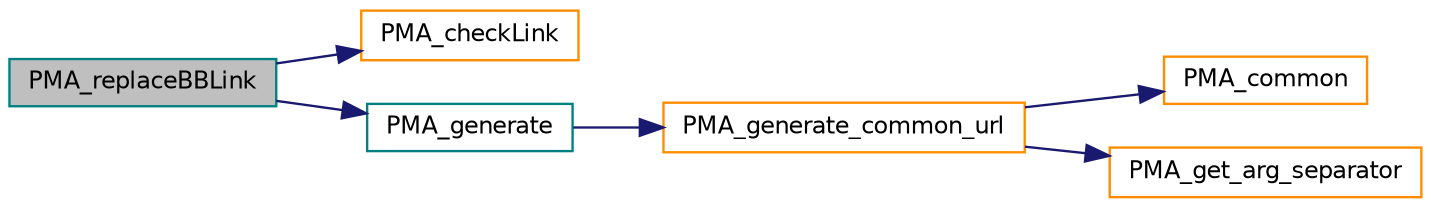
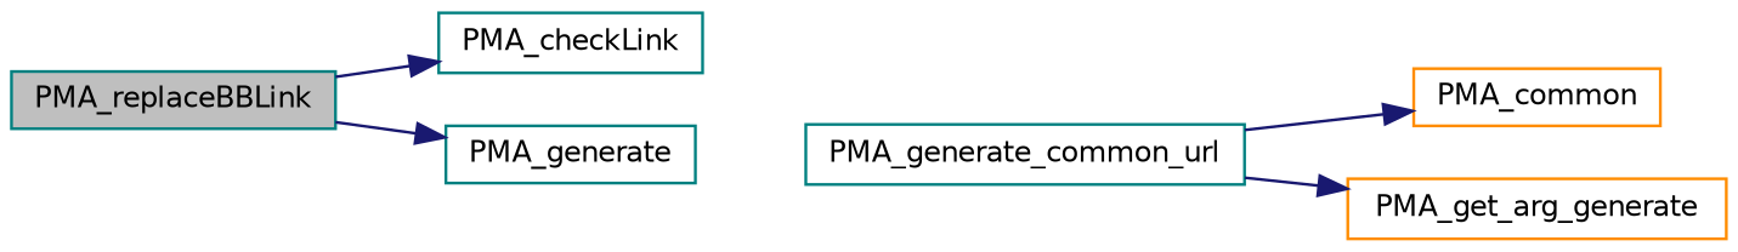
  digraph {
    rankdir=LR
    node [color=darkorange fillcolor=white fontname=Helvetica fontsize=10 shape=record style=filled]
    edge [color=midnightblue fontname=Helvetica fontsize=10 labelfontname=Helvetica labelfontsize=10 style=solid]
    n1 [color=teal fillcolor=grey75 fontcolor=black height=0.2 label=PMA_replaceBBLink width=0.4]
-   n2 [height=0.2 label=PMA_checkLink width=0.4]
+   n2 [color=teal height=0.2 label=PMA_checkLink width=0.4]
    n3 [color=teal height=0.2 label=PMA_generate width=0.4]
-   n4 [height=0.2 label=PMA_generate_common_url width=0.4]
+   n4 [color=teal height=0.2 label=PMA_generate_common_url width=0.4]
    n5 [height=0.2 label=PMA_common width=0.4]
-   n6 [height=0.2 label=PMA_get_arg_separator width=0.4]
+   n6 [height=0.2 label=PMA_get_arg_generate width=0.4]
    n1 -> n2
    n1 -> n3
-   n3 -> n4
    n4 -> n5
    n4 -> n6
  }
